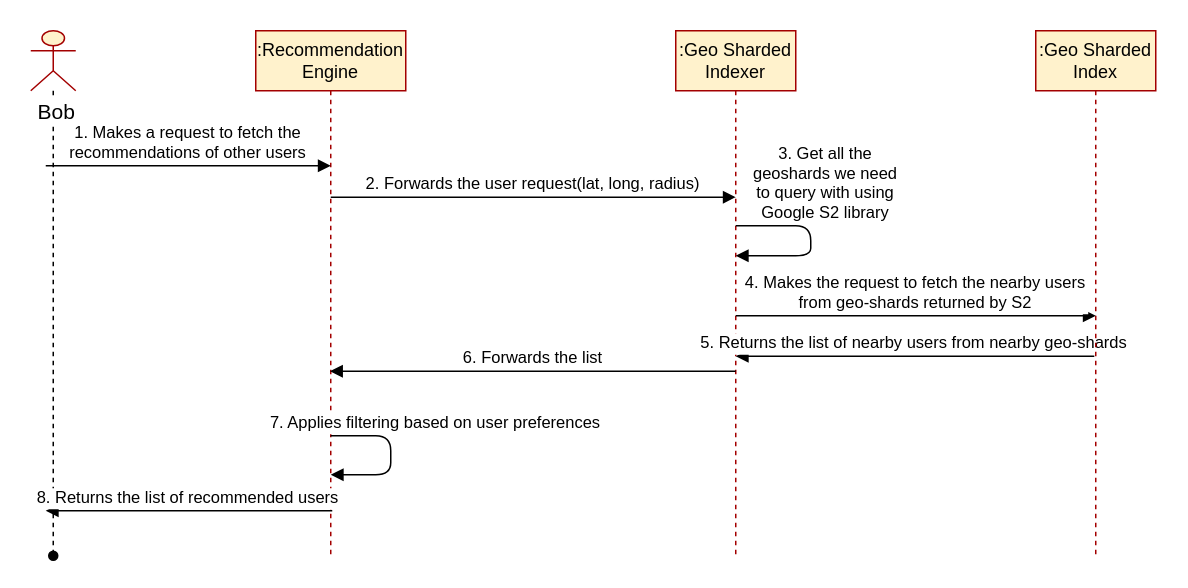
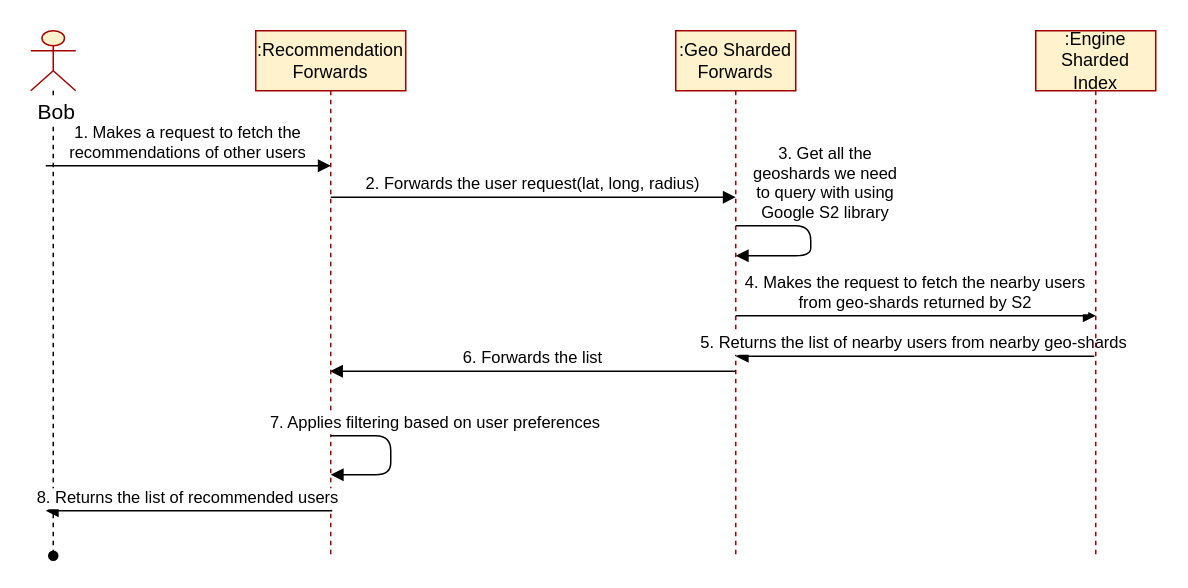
  <mxCell id="0" />
  <mxCell id="1" parent="0" />
- <mxCell id="2" value=":Recommendation Engine" style="shape=umlLifeline;perimeter=lifelinePerimeter;container=1;collapsible=0;recursiveResize=0;rounded=0;shadow=0;strokeWidth=1;whiteSpace=wrap;fillColor=#fff2cc;strokeColor=#A30000;" parent="1" vertex="1"><mxGeometry x="170" y="20" width="100" height="350" as="geometry" /></mxCell>
+ <mxCell id="2" value=":Recommendation Forwards" style="shape=umlLifeline;perimeter=lifelinePerimeter;container=1;collapsible=0;recursiveResize=0;rounded=0;shadow=0;strokeWidth=1;whiteSpace=wrap;fillColor=#fff2cc;strokeColor=#A30000;" parent="1" vertex="1"><mxGeometry x="170" y="20" width="100" height="350" as="geometry" /></mxCell>
  <mxCell id="3" value="7. Applies filtering based on user preferences" style="verticalAlign=bottom;endArrow=block;shadow=0;strokeWidth=1;" edge="1" parent="2"><mxGeometry x="-0.245" y="30" relative="1" as="geometry"><mxPoint x="50" y="270" as="sourcePoint" /><mxPoint x="50" y="296" as="targetPoint" /><Array as="points"><mxPoint x="90" y="270" /><mxPoint x="90" y="296" /></Array><mxPoint as="offset" /></mxGeometry></mxCell>
- <mxCell id="4" value=":Geo Sharded Indexer" style="shape=umlLifeline;perimeter=lifelinePerimeter;container=1;collapsible=0;recursiveResize=0;rounded=0;shadow=0;strokeWidth=1;whiteSpace=wrap;fillColor=#fff2cc;strokeColor=#A30000;" parent="1" vertex="1"><mxGeometry x="450" y="20" width="80" height="350" as="geometry" /></mxCell>
+ <mxCell id="4" value=":Geo Sharded Forwards" style="shape=umlLifeline;perimeter=lifelinePerimeter;container=1;collapsible=0;recursiveResize=0;rounded=0;shadow=0;strokeWidth=1;whiteSpace=wrap;fillColor=#fff2cc;strokeColor=#A30000;" parent="1" vertex="1"><mxGeometry x="450" y="20" width="80" height="350" as="geometry" /></mxCell>
  <mxCell id="5" value="2. Forwards the user request(lat, long, radius)" style="verticalAlign=bottom;endArrow=block;shadow=0;strokeWidth=1;entryX=0.5;entryY=0.317;entryDx=0;entryDy=0;entryPerimeter=0;" parent="1" target="4" edge="1"><mxGeometry relative="1" as="geometry"><mxPoint x="220" y="131" as="sourcePoint" /><mxPoint x="355" y="170" as="targetPoint" /></mxGeometry></mxCell>
  <mxCell id="6" value="5. Returns the list of nearby users from nearby geo-shards" style="verticalAlign=bottom;endArrow=block;shadow=0;strokeWidth=1;exitX=0.488;exitY=0.62;exitDx=0;exitDy=0;exitPerimeter=0;" parent="1" source="10" edge="1"><mxGeometry relative="1" as="geometry"><mxPoint x="355" y="210" as="sourcePoint" /><mxPoint x="490" y="237" as="targetPoint" /></mxGeometry></mxCell>
  <mxCell id="7" style="edgeStyle=orthogonalEdgeStyle;rounded=0;orthogonalLoop=1;jettySize=auto;html=1;fontSize=14;startArrow=none;startFill=0;endArrow=oval;endFill=1;strokeColor=#000000;strokeWidth=1;dashed=1;" edge="1" parent="1" source="9"><mxGeometry relative="1" as="geometry"><mxPoint x="35" y="370" as="targetPoint" /></mxGeometry></mxCell>
  <mxCell id="8" value="Bob" style="edgeLabel;html=1;align=center;verticalAlign=middle;resizable=0;points=[];fontSize=14;" vertex="1" connectable="0" parent="7"><mxGeometry x="-0.916" y="1" relative="1" as="geometry"><mxPoint as="offset" /></mxGeometry></mxCell>
  <mxCell id="9" value="" style="shape=umlActor;verticalLabelPosition=bottom;verticalAlign=top;html=1;outlineConnect=0;labelBackgroundColor=#CCCCCC;fontSize=14;strokeColor=#A30000;fillColor=#fff2cc;" vertex="1" parent="1"><mxGeometry x="20" y="20" width="30" height="40" as="geometry" /></mxCell>
- <mxCell id="10" value=":Geo Sharded Index" style="shape=umlLifeline;perimeter=lifelinePerimeter;container=1;collapsible=0;recursiveResize=0;rounded=0;shadow=0;strokeWidth=1;whiteSpace=wrap;fillColor=#fff2cc;strokeColor=#A30000;" vertex="1" parent="1"><mxGeometry x="690" y="20" width="80" height="350" as="geometry" /></mxCell>
+ <mxCell id="10" value=":Engine Sharded Index" style="shape=umlLifeline;perimeter=lifelinePerimeter;container=1;collapsible=0;recursiveResize=0;rounded=0;shadow=0;strokeWidth=1;whiteSpace=wrap;fillColor=#fff2cc;strokeColor=#A30000;" vertex="1" parent="1"><mxGeometry x="690" y="20" width="80" height="350" as="geometry" /></mxCell>
  <mxCell id="11" value="1. Makes a request to fetch the &#10;recommendations of other users" style="verticalAlign=bottom;startArrow=none;endArrow=block;startSize=8;shadow=0;strokeWidth=1;startFill=0;" parent="1" edge="1"><mxGeometry relative="1" as="geometry"><mxPoint x="30" y="110" as="sourcePoint" /><mxPoint x="220" y="110" as="targetPoint" /></mxGeometry></mxCell>
  <mxCell id="12" value="4. Makes the request to fetch the nearby users&#10;from geo-shards returned by S2" style="verticalAlign=bottom;endArrow=block;shadow=0;strokeWidth=1;" edge="1" parent="1"><mxGeometry relative="1" as="geometry"><mxPoint x="490" y="210" as="sourcePoint" /><mxPoint x="730" y="210" as="targetPoint" /></mxGeometry></mxCell>
  <mxCell id="13" value="6. Forwards the list" style="verticalAlign=bottom;endArrow=block;shadow=0;strokeWidth=1;" edge="1" parent="1" target="2"><mxGeometry relative="1" as="geometry"><mxPoint x="490" y="247" as="sourcePoint" /><mxPoint x="500" y="247" as="targetPoint" /></mxGeometry></mxCell>
  <mxCell id="14" value="3. Get all the&#10;geoshards we need&#10;to query with using &#10;Google S2 library" style="verticalAlign=bottom;endArrow=block;shadow=0;strokeWidth=1;" edge="1" parent="1"><mxGeometry x="-0.167" y="10" relative="1" as="geometry"><mxPoint x="490" y="150" as="sourcePoint" /><mxPoint x="490" y="170" as="targetPoint" /><Array as="points"><mxPoint x="540" y="150" /><mxPoint x="540" y="170" /></Array><mxPoint as="offset" /></mxGeometry></mxCell>
  <mxCell id="15" value="8. Returns the list of recommended users" style="verticalAlign=bottom;endArrow=block;shadow=0;strokeWidth=1;" edge="1" parent="1"><mxGeometry relative="1" as="geometry"><mxPoint x="221" y="340" as="sourcePoint" /><mxPoint x="30" y="340" as="targetPoint" /></mxGeometry></mxCell>
